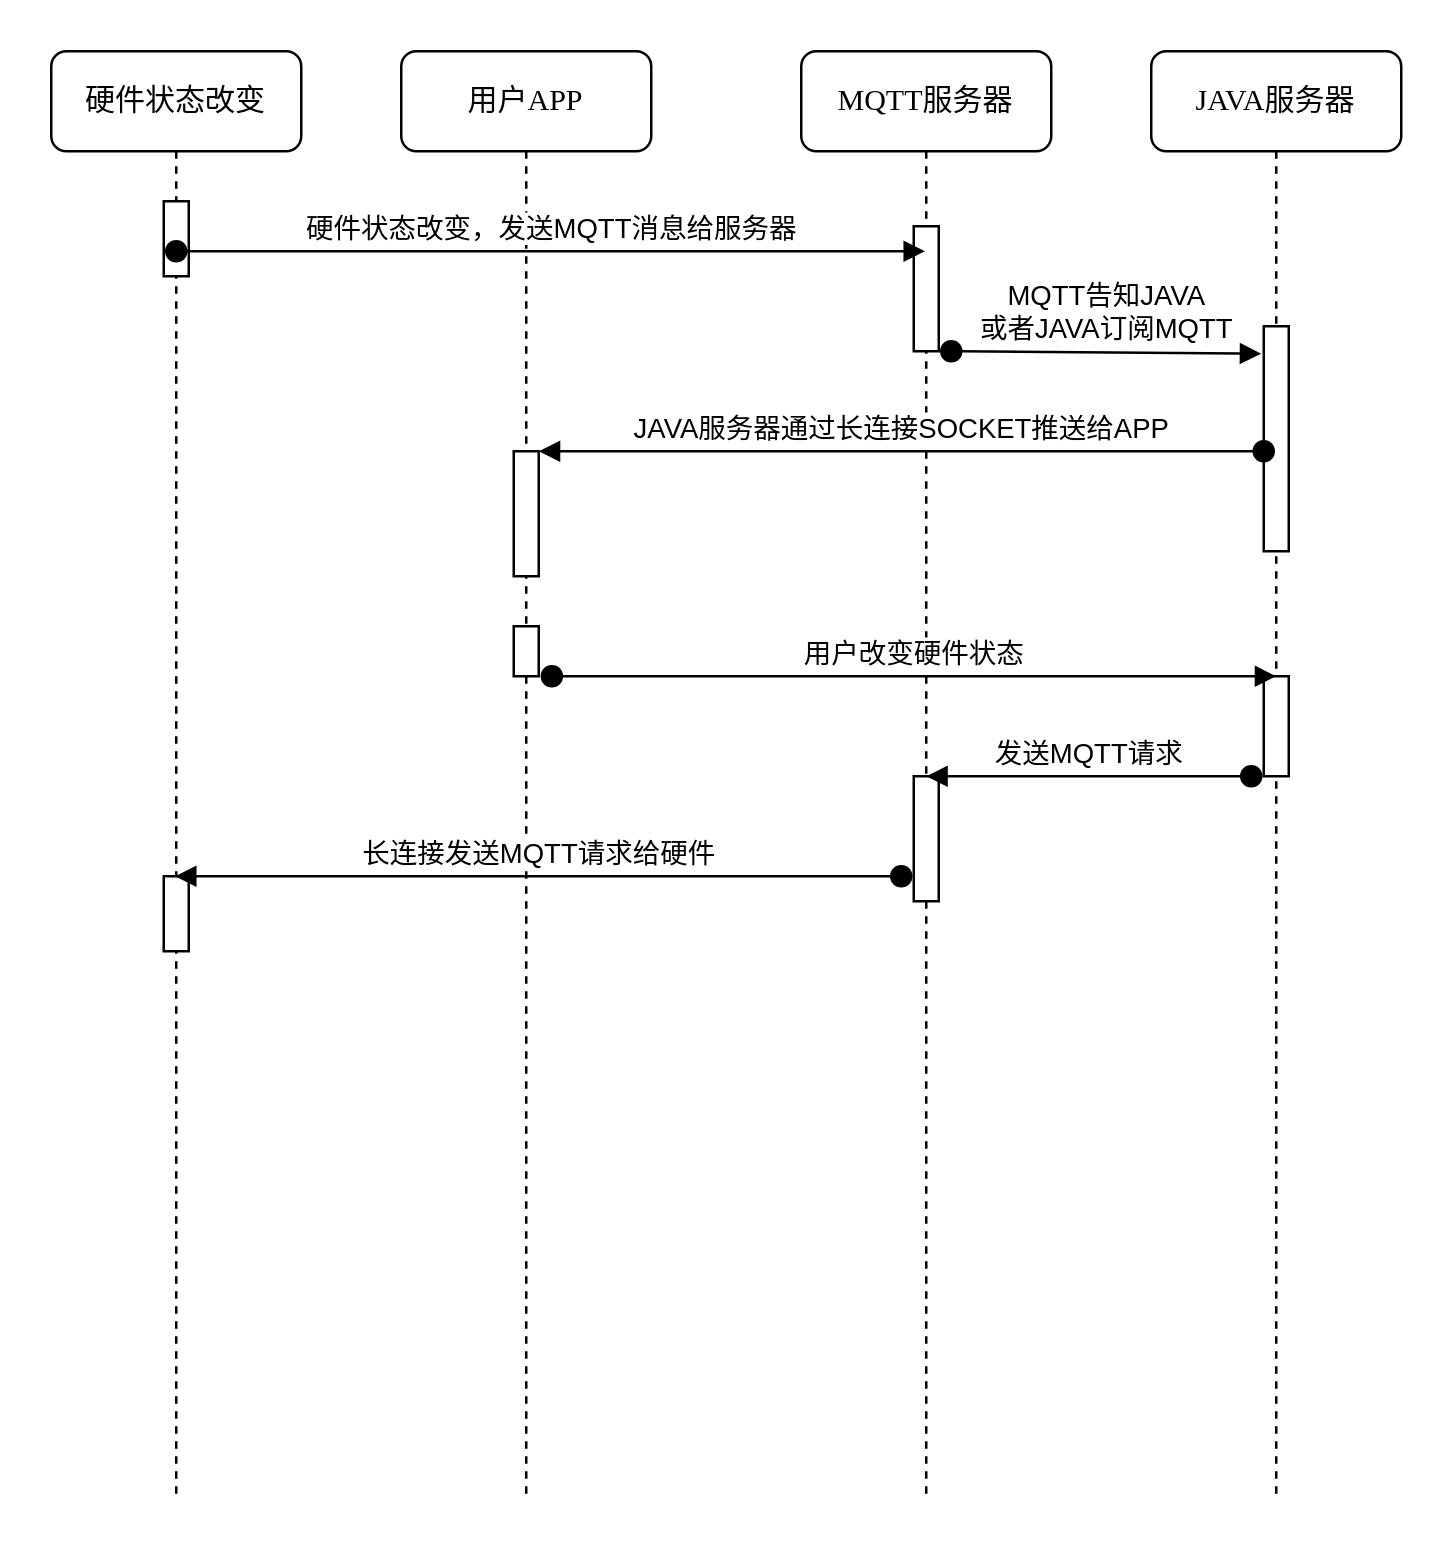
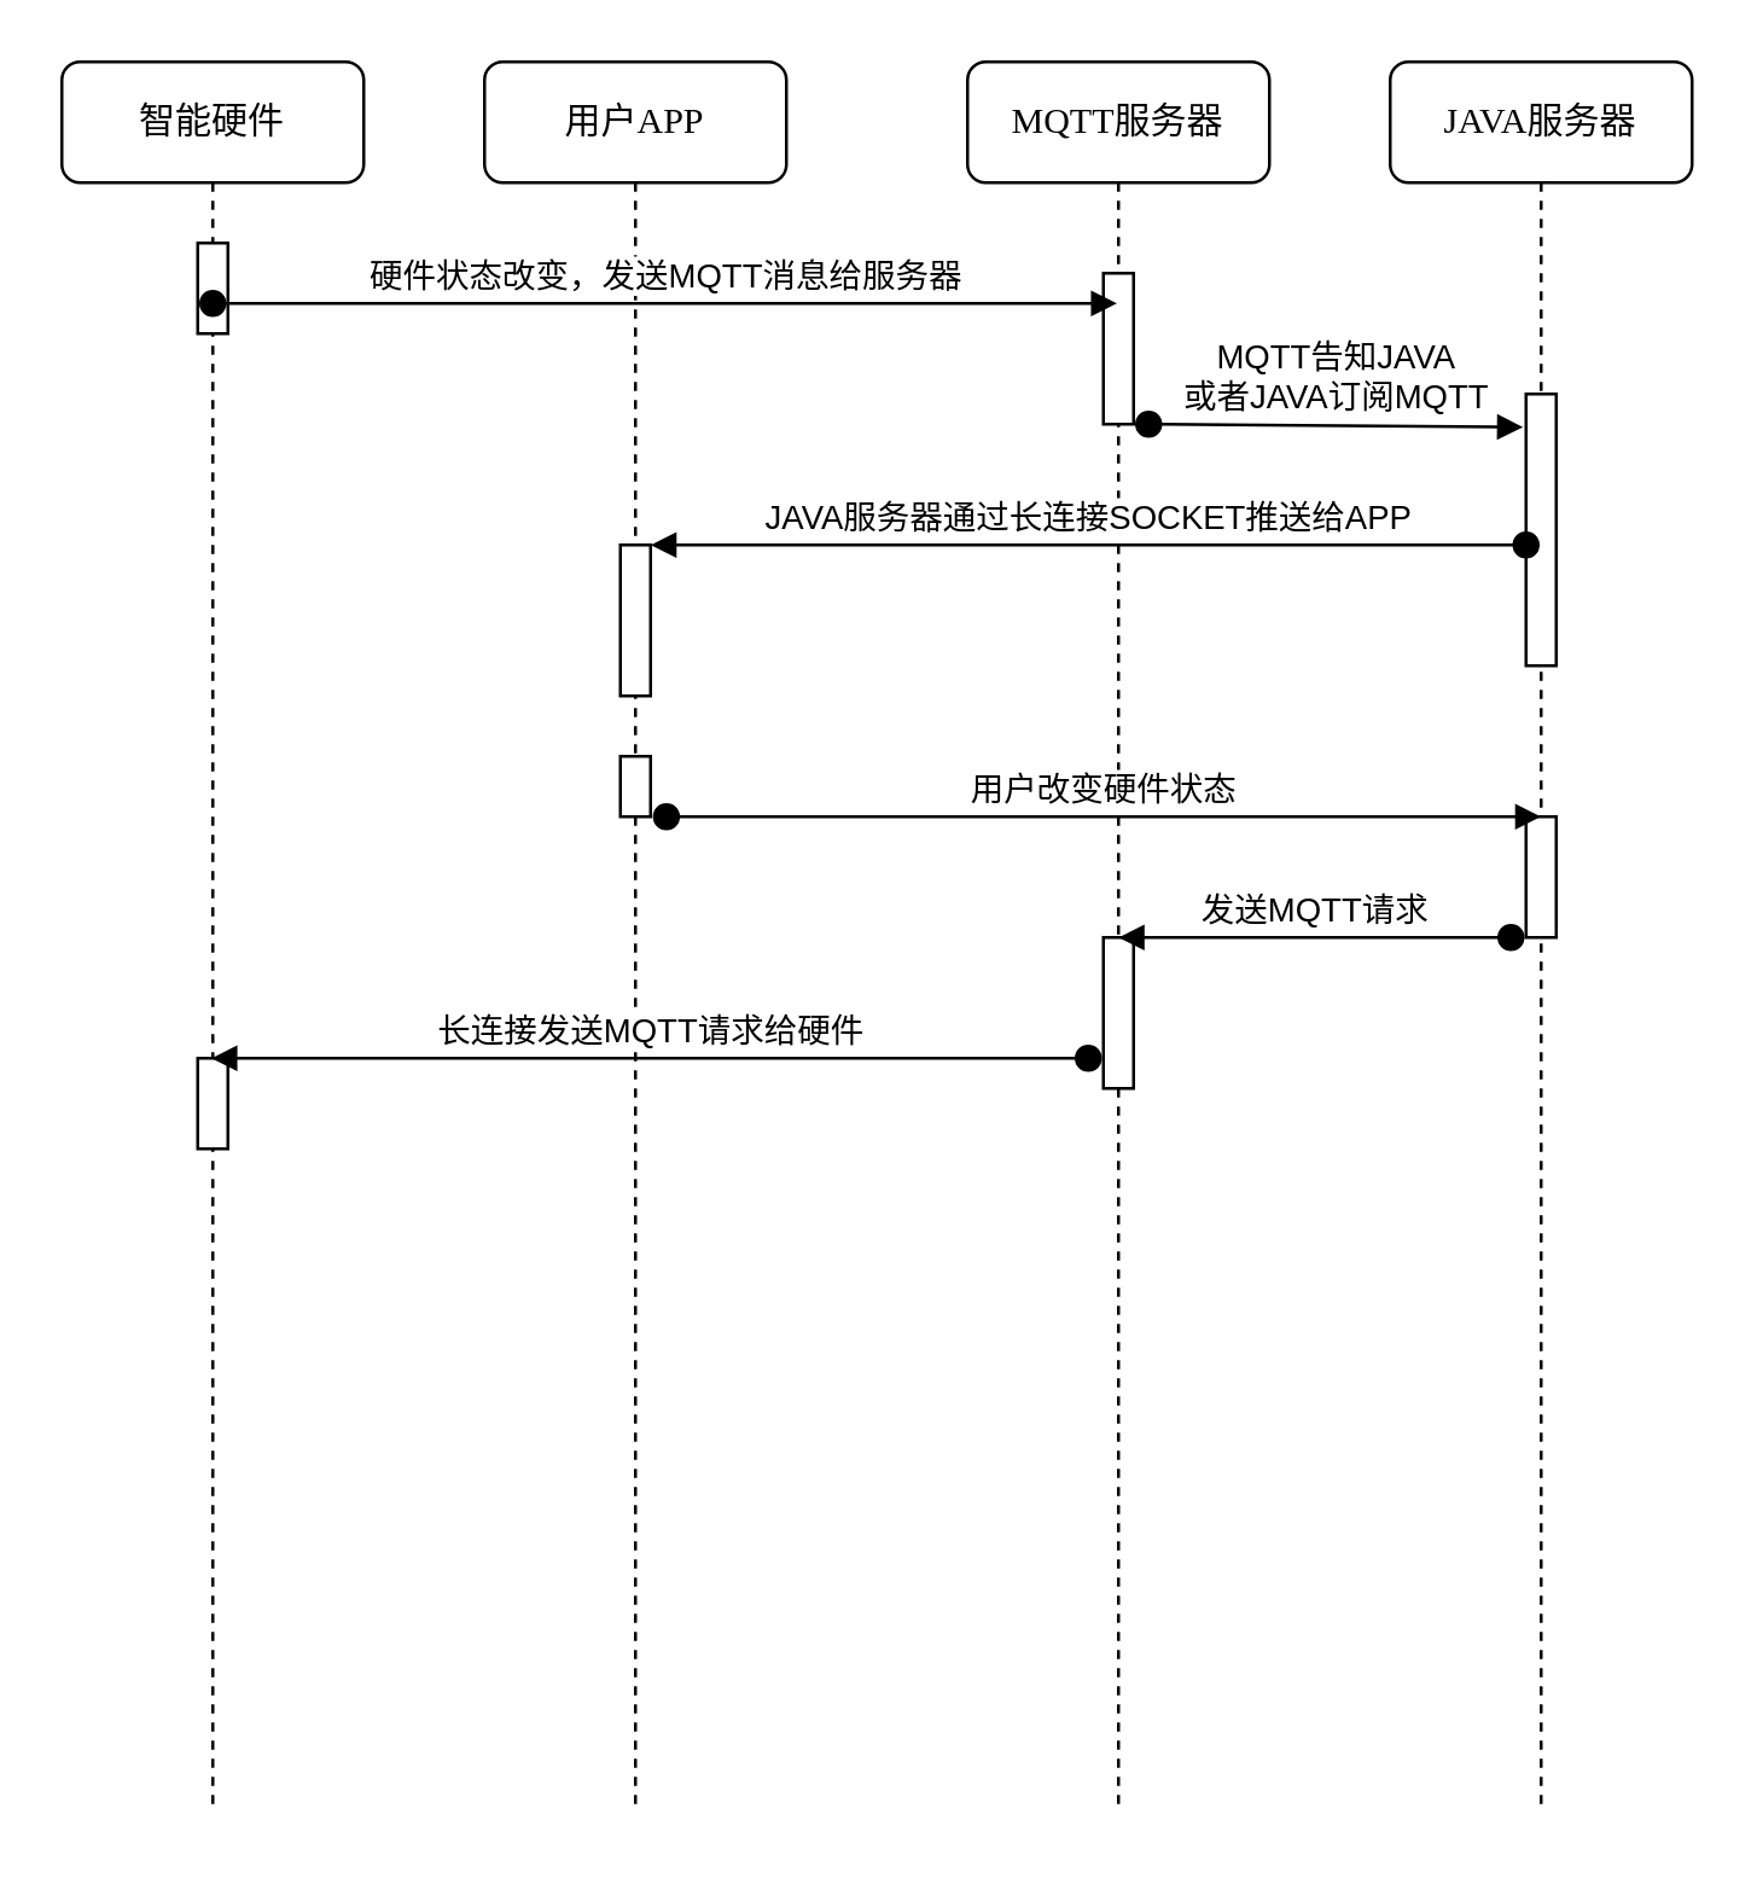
  <mxCell id="0" />
  <mxCell id="1" parent="0" />
  <mxCell id="2" value="用户APP" style="shape=umlLifeline;perimeter=lifelinePerimeter;whiteSpace=wrap;html=1;container=1;collapsible=0;recursiveResize=0;outlineConnect=0;rounded=1;shadow=0;comic=0;labelBackgroundColor=none;strokeWidth=1;fontFamily=Verdana;fontSize=12;align=center;" parent="1" vertex="1"><mxGeometry x="160" y="20" width="100" height="580" as="geometry" /></mxCell>
  <mxCell id="3" value="" style="html=1;points=[];perimeter=orthogonalPerimeter;" vertex="1" parent="2"><mxGeometry x="45" y="160" width="10" height="50" as="geometry" /></mxCell>
  <mxCell id="4" value="" style="html=1;points=[];perimeter=orthogonalPerimeter;" vertex="1" parent="2"><mxGeometry x="45" y="230" width="10" height="20" as="geometry" /></mxCell>
  <mxCell id="5" value="MQTT服务器" style="shape=umlLifeline;perimeter=lifelinePerimeter;whiteSpace=wrap;html=1;container=1;collapsible=0;recursiveResize=0;outlineConnect=0;rounded=1;shadow=0;comic=0;labelBackgroundColor=none;strokeWidth=1;fontFamily=Verdana;fontSize=12;align=center;" parent="1" vertex="1"><mxGeometry x="320" y="20" width="100" height="580" as="geometry" /></mxCell>
  <mxCell id="6" value="" style="html=1;points=[];perimeter=orthogonalPerimeter;" vertex="1" parent="5"><mxGeometry x="45" y="70" width="10" height="50" as="geometry" /></mxCell>
  <mxCell id="7" value="" style="html=1;points=[];perimeter=orthogonalPerimeter;" vertex="1" parent="5"><mxGeometry x="45" y="290" width="10" height="50" as="geometry" /></mxCell>
  <mxCell id="8" value="JAVA服务器" style="shape=umlLifeline;perimeter=lifelinePerimeter;whiteSpace=wrap;html=1;container=1;collapsible=0;recursiveResize=0;outlineConnect=0;rounded=1;shadow=0;comic=0;labelBackgroundColor=none;strokeWidth=1;fontFamily=Verdana;fontSize=12;align=center;" parent="1" vertex="1"><mxGeometry x="460" y="20" width="100" height="580" as="geometry" /></mxCell>
  <mxCell id="9" value="" style="html=1;points=[];perimeter=orthogonalPerimeter;" vertex="1" parent="8"><mxGeometry x="45" y="110" width="10" height="90" as="geometry" /></mxCell>
  <mxCell id="10" value="" style="html=1;points=[];perimeter=orthogonalPerimeter;" vertex="1" parent="8"><mxGeometry x="45" y="250" width="10" height="40" as="geometry" /></mxCell>
- <mxCell id="11" value="硬件状态改变" style="shape=umlLifeline;perimeter=lifelinePerimeter;whiteSpace=wrap;html=1;container=1;collapsible=0;recursiveResize=0;outlineConnect=0;rounded=1;shadow=0;comic=0;labelBackgroundColor=none;strokeWidth=1;fontFamily=Verdana;fontSize=12;align=center;" parent="1" vertex="1"><mxGeometry x="20" y="20" width="100" height="580" as="geometry" /></mxCell>
+ <mxCell id="11" value="智能硬件" style="shape=umlLifeline;perimeter=lifelinePerimeter;whiteSpace=wrap;html=1;container=1;collapsible=0;recursiveResize=0;outlineConnect=0;rounded=1;shadow=0;comic=0;labelBackgroundColor=none;strokeWidth=1;fontFamily=Verdana;fontSize=12;align=center;" parent="1" vertex="1"><mxGeometry x="20" y="20" width="100" height="580" as="geometry" /></mxCell>
  <mxCell id="12" value="" style="html=1;points=[];perimeter=orthogonalPerimeter;" vertex="1" parent="11"><mxGeometry x="45" y="60" width="10" height="30" as="geometry" /></mxCell>
  <mxCell id="13" value="硬件状态改变，发送MQTT消息给服务器" style="html=1;verticalAlign=bottom;startArrow=oval;startFill=1;endArrow=block;startSize=8;" edge="1" parent="11" target="5"><mxGeometry width="60" relative="1" as="geometry"><mxPoint x="50" y="80" as="sourcePoint" /><mxPoint x="110" y="80" as="targetPoint" /></mxGeometry></mxCell>
  <mxCell id="14" value="" style="html=1;points=[];perimeter=orthogonalPerimeter;" vertex="1" parent="11"><mxGeometry x="45" y="330" width="10" height="30" as="geometry" /></mxCell>
  <mxCell id="15" value="MQTT告知JAVA&lt;br&gt;或者JAVA订阅MQTT" style="html=1;verticalAlign=bottom;startArrow=oval;startFill=1;endArrow=block;startSize=8;entryX=-0.1;entryY=0.122;entryDx=0;entryDy=0;entryPerimeter=0;" edge="1" parent="1" target="9"><mxGeometry width="60" relative="1" as="geometry"><mxPoint x="380" y="140" as="sourcePoint" /><mxPoint x="440" y="140" as="targetPoint" /></mxGeometry></mxCell>
  <mxCell id="16" value="JAVA服务器通过长连接SOCKET推送给APP" style="html=1;verticalAlign=bottom;startArrow=oval;startFill=1;endArrow=block;startSize=8;" edge="1" parent="1" source="9" target="3"><mxGeometry width="60" relative="1" as="geometry"><mxPoint x="450" y="190" as="sourcePoint" /><mxPoint x="510" y="190" as="targetPoint" /></mxGeometry></mxCell>
  <mxCell id="17" value="用户改变硬件状态" style="html=1;verticalAlign=bottom;startArrow=oval;startFill=1;endArrow=block;startSize=8;" edge="1" parent="1"><mxGeometry width="60" relative="1" as="geometry"><mxPoint x="220.25" y="270" as="sourcePoint" /><mxPoint x="510" y="270" as="targetPoint" /></mxGeometry></mxCell>
  <mxCell id="18" value="发送MQTT请求" style="html=1;verticalAlign=bottom;startArrow=oval;startFill=1;endArrow=block;startSize=8;" edge="1" parent="1"><mxGeometry width="60" relative="1" as="geometry"><mxPoint x="500" y="310" as="sourcePoint" /><mxPoint x="370" y="310" as="targetPoint" /></mxGeometry></mxCell>
  <mxCell id="19" value="长连接发送MQTT请求给硬件" style="html=1;verticalAlign=bottom;startArrow=oval;startFill=1;endArrow=block;startSize=8;" edge="1" parent="1" target="11"><mxGeometry width="60" relative="1" as="geometry"><mxPoint x="360" y="350" as="sourcePoint" /><mxPoint x="230" y="350" as="targetPoint" /></mxGeometry></mxCell>
